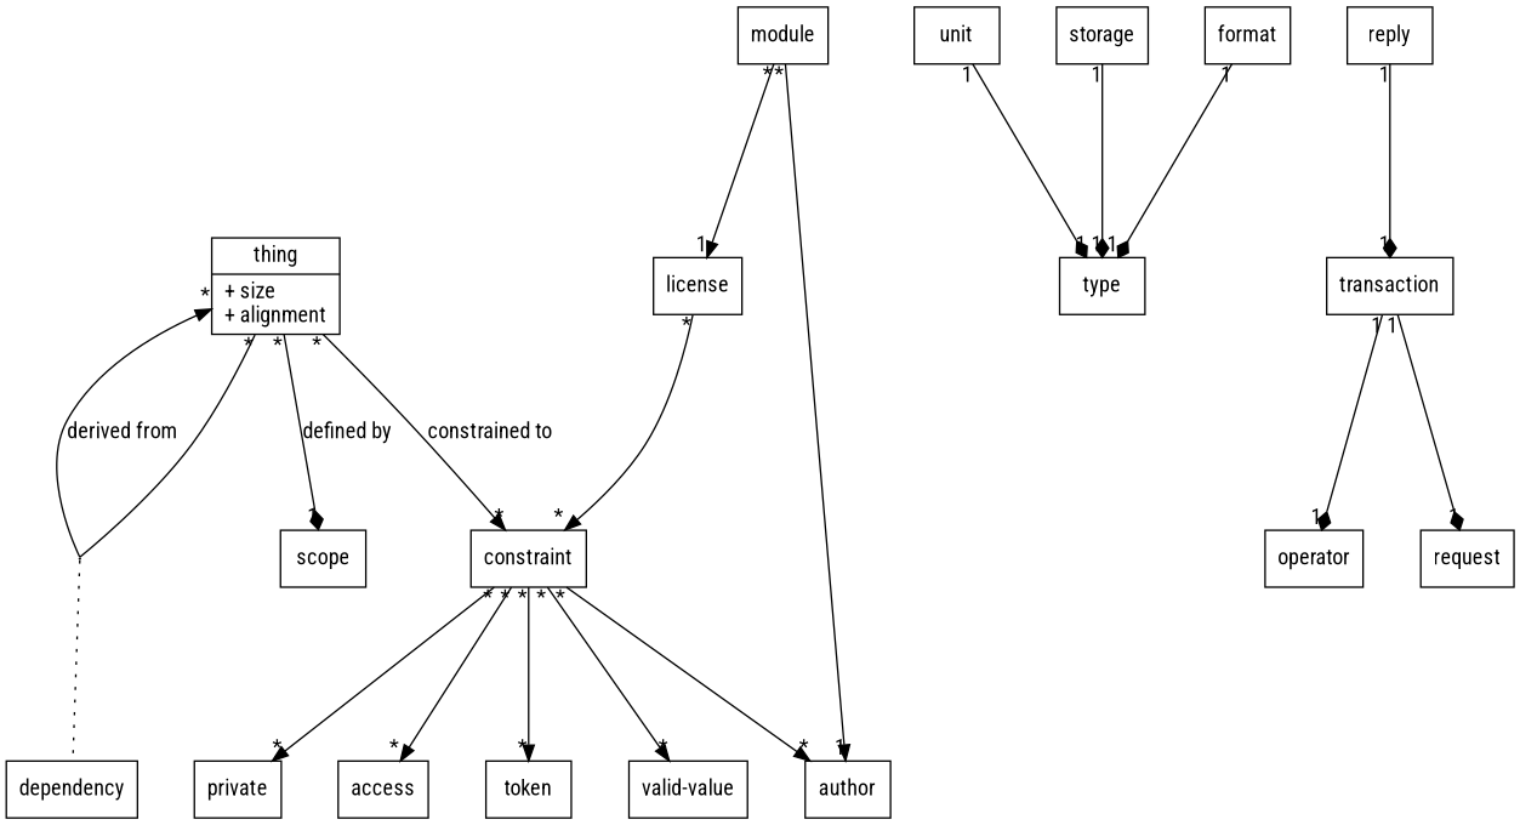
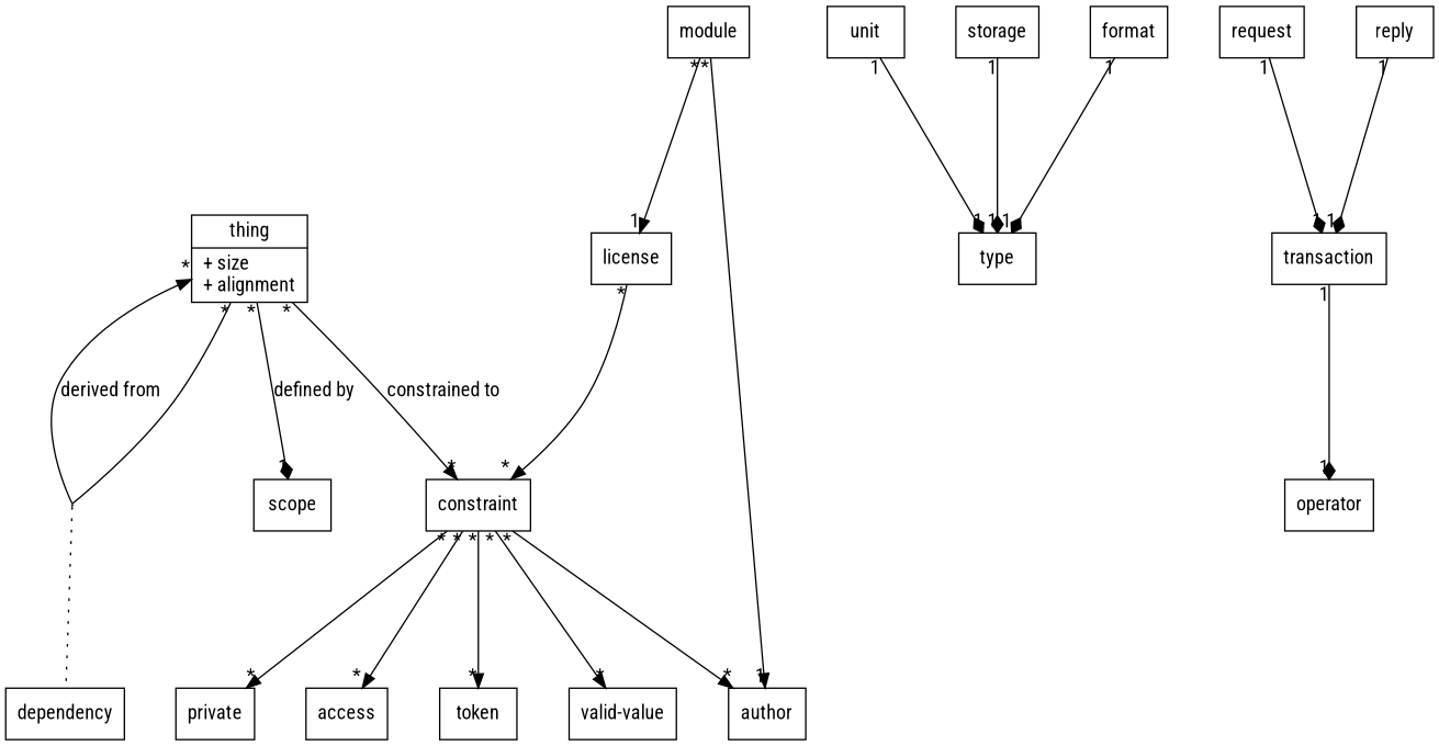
  digraph {
    fontname="Roboto Condensed"
    nodesep=0.5
    ranksep=1.5
    node [fontname="Roboto Condensed" shape=record]
    edge [arrowhead=normal fontname="Roboto Condensed" taillabel="*" headlabel=1]
    n1 [label="{thing|+ size\l+ alignment\l}"]
    dependencyAnchor [height=0.01 shape=point width=0.01]
    scope
    constraint
    dependency
    private
    "valid-value"
    author
    access
    token
    unit
    type
    storage
    format
    license
    transaction
    operator
    request
    reply
    module
    n1 -> dependencyAnchor [arrowhead=none headlabel=""]
    n1 -> scope [arrowhead=diamond label="defined by"]
    n1 -> constraint [headlabel="*" label="constrained to"]
    dependencyAnchor -> n1 [headlabel="*" label="derived from" taillabel=""]
    dependencyAnchor -> dependency [arrowhead=none style=dotted taillabel="" headlabel=""]
    constraint -> private [headlabel="*"]
    constraint -> "valid-value" [headlabel="*"]
    constraint -> author [headlabel="*"]
    constraint -> access [headlabel="*"]
    constraint -> token [headlabel="*"]
    unit -> type [arrowhead=diamond taillabel=1]
    storage -> type [arrowhead=diamond taillabel=1]
    format -> type [arrowhead=diamond taillabel=1]
    license -> constraint [headlabel="*"]
    transaction -> operator [arrowhead=diamond taillabel=1]
-   transaction -> request [arrowhead=diamond taillabel=1]
+   request -> transaction [arrowhead=diamond taillabel=1]
    reply -> transaction [arrowhead=diamond taillabel=1]
    module -> author
    module -> license
  }
